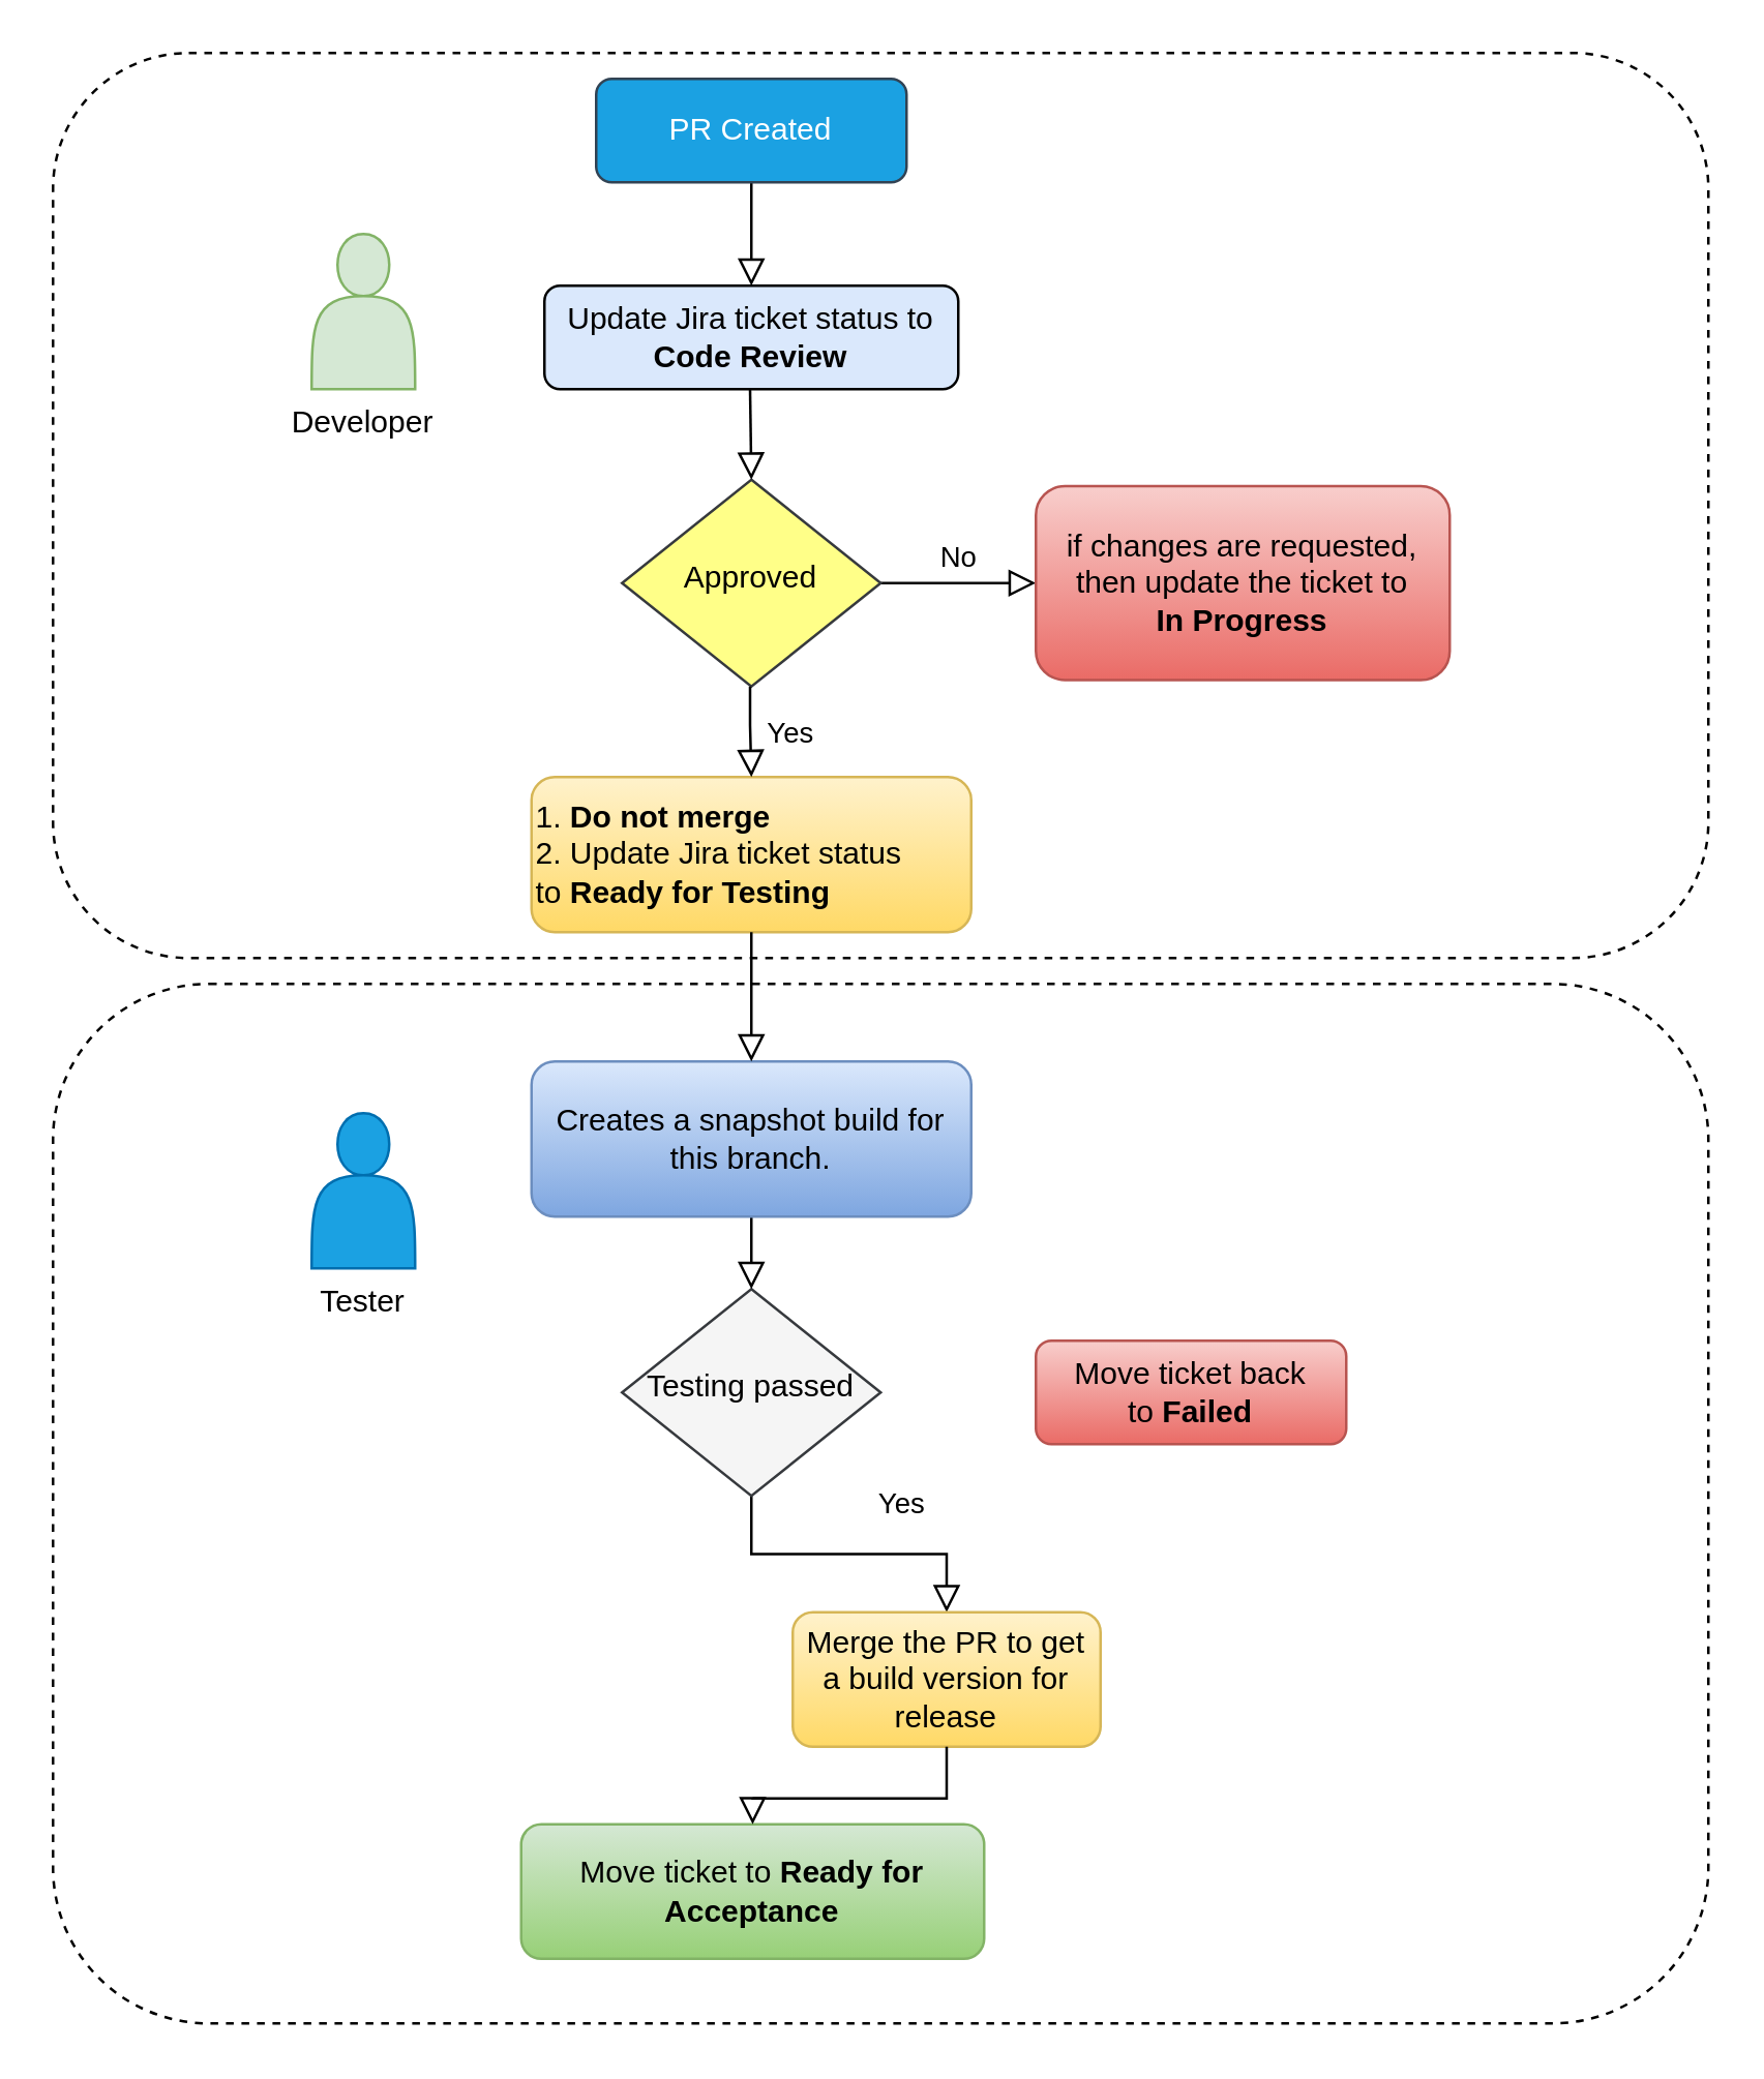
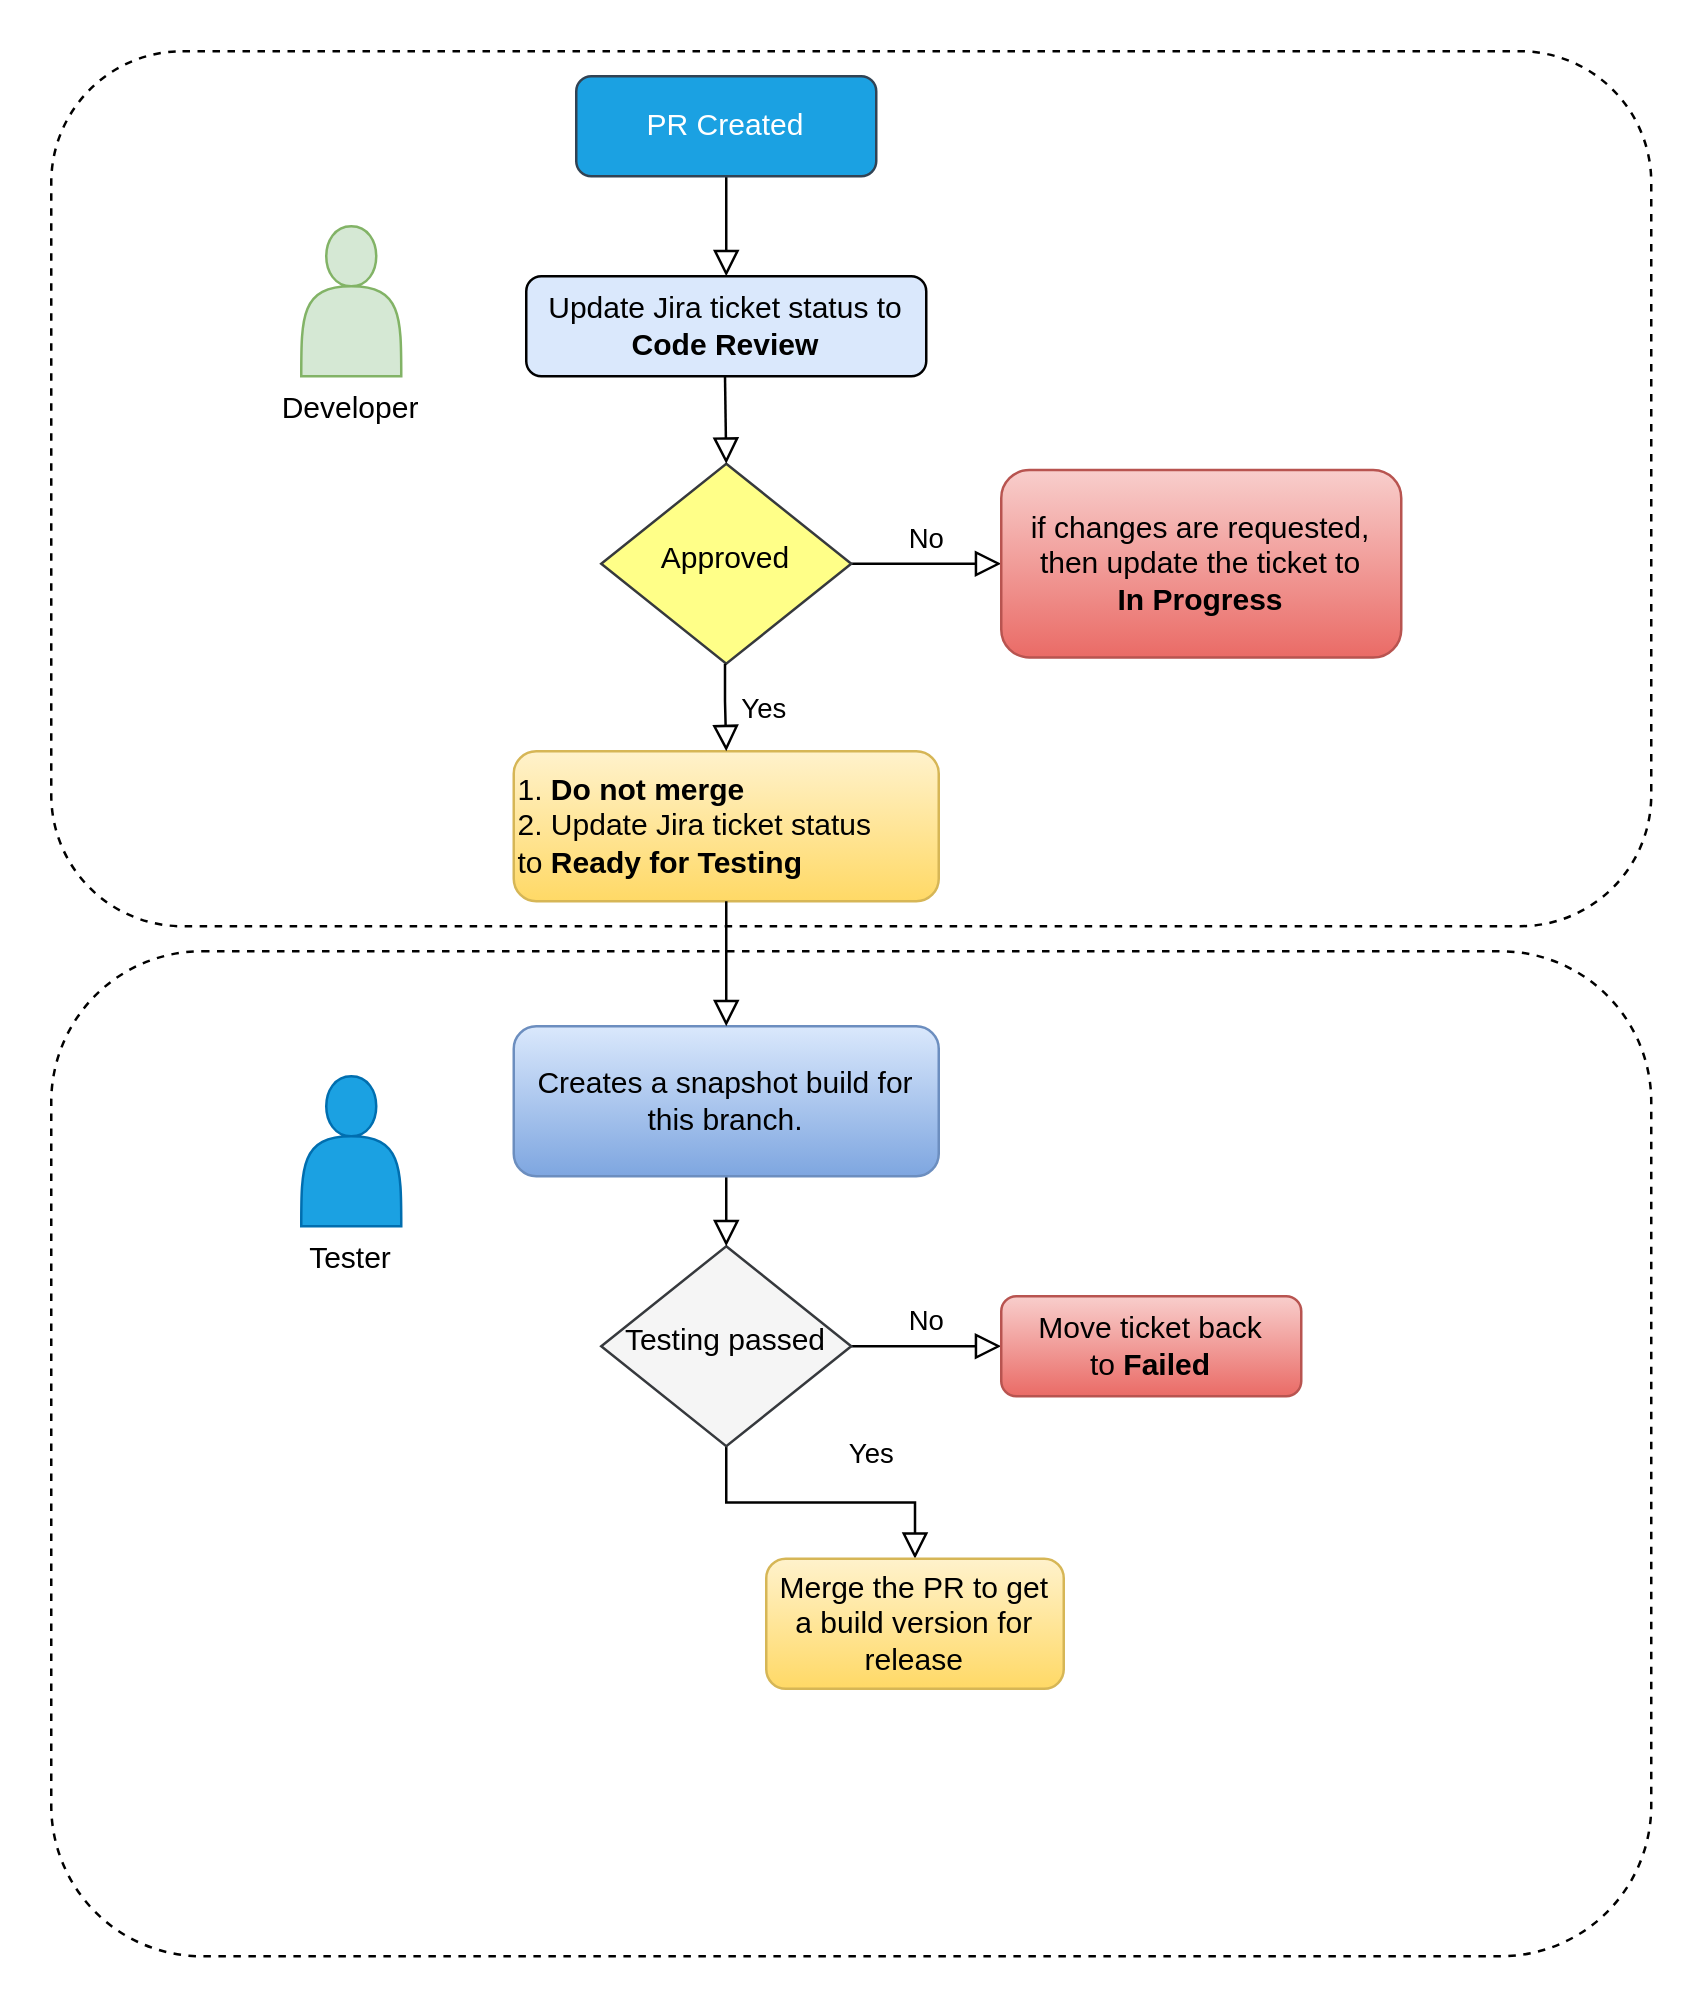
  <mxCell id="0" />
  <mxCell id="1" parent="0" />
  <mxCell id="2" value="" style="rounded=0;html=1;jettySize=auto;orthogonalLoop=1;fontSize=11;endArrow=block;endFill=0;endSize=8;strokeWidth=1;shadow=0;labelBackgroundColor=none;edgeStyle=orthogonalEdgeStyle;entryX=0.5;entryY=0;entryDx=0;entryDy=0;" parent="1" source="3" target="21" edge="1"><mxGeometry relative="1" as="geometry"><mxPoint x="290" y="110" as="targetPoint" /></mxGeometry></mxCell>
  <mxCell id="3" value="PR Created" style="rounded=1;whiteSpace=wrap;html=1;fontSize=12;glass=0;strokeWidth=1;shadow=0;fillColor=#1ba1e2;strokeColor=#314354;fontColor=#ffffff;" parent="1" vertex="1"><mxGeometry x="230" y="30" width="120" height="40" as="geometry" /></mxCell>
  <mxCell id="4" value="No" style="edgeStyle=orthogonalEdgeStyle;rounded=0;html=1;jettySize=auto;orthogonalLoop=1;fontSize=11;endArrow=block;endFill=0;endSize=8;strokeWidth=1;shadow=0;labelBackgroundColor=none;" parent="1" source="5" target="6" edge="1"><mxGeometry y="10" relative="1" as="geometry"><mxPoint as="offset" /></mxGeometry></mxCell>
  <mxCell id="5" value="Approved" style="rhombus;whiteSpace=wrap;html=1;shadow=0;fontFamily=Helvetica;fontSize=12;align=center;strokeWidth=1;spacing=6;spacingTop=-4;fillColor=#ffff88;strokeColor=#36393d;" parent="1" vertex="1"><mxGeometry x="240" y="185" width="100" height="80" as="geometry" /></mxCell>
  <mxCell id="6" value="if changes are requested, then update the ticket to &lt;br&gt;&lt;b&gt;In Progress&lt;/b&gt;&lt;br&gt;" style="rounded=1;whiteSpace=wrap;html=1;fontSize=12;glass=0;strokeWidth=1;shadow=0;gradientColor=#ea6b66;fillColor=#f8cecc;strokeColor=#b85450;" parent="1" vertex="1"><mxGeometry x="400" y="187.5" width="160" height="75" as="geometry" /></mxCell>
  <mxCell id="7" value="Yes" style="rounded=0;html=1;jettySize=auto;orthogonalLoop=1;fontSize=11;endArrow=block;endFill=0;endSize=8;strokeWidth=1;shadow=0;labelBackgroundColor=none;edgeStyle=orthogonalEdgeStyle;spacing=0;" parent="1" source="9" target="10" edge="1"><mxGeometry x="0.333" y="20" relative="1" as="geometry"><mxPoint as="offset" /></mxGeometry></mxCell>
+ <mxCell id="8" value="No" style="edgeStyle=orthogonalEdgeStyle;rounded=0;html=1;jettySize=auto;orthogonalLoop=1;fontSize=11;endArrow=block;endFill=0;endSize=8;strokeWidth=1;shadow=0;labelBackgroundColor=none;" parent="1" source="9" target="11" edge="1"><mxGeometry y="10" relative="1" as="geometry"><mxPoint as="offset" /></mxGeometry></mxCell>
  <mxCell id="9" value="Testing passed" style="rhombus;whiteSpace=wrap;html=1;shadow=0;fontFamily=Helvetica;fontSize=12;align=center;strokeWidth=1;spacing=6;spacingTop=-4;fillColor=#f5f5f5;strokeColor=#36393d;" parent="1" vertex="1"><mxGeometry x="240" y="498" width="100" height="80" as="geometry" /></mxCell>
  <mxCell id="10" value="Merge the PR to get a build version for release" style="rounded=1;whiteSpace=wrap;html=1;fontSize=12;glass=0;strokeWidth=1;shadow=0;fillColor=#fff2cc;strokeColor=#d6b656;gradientColor=#ffd966;" parent="1" vertex="1"><mxGeometry x="306" y="623" width="119" height="52" as="geometry" /></mxCell>
  <mxCell id="11" value="Move ticket back to&amp;nbsp;&lt;b&gt;Failed&lt;/b&gt;" style="rounded=1;whiteSpace=wrap;html=1;fontSize=12;glass=0;strokeWidth=1;shadow=0;gradientColor=#ea6b66;fillColor=#f8cecc;strokeColor=#b85450;" parent="1" vertex="1"><mxGeometry x="400" y="518" width="120" height="40" as="geometry" /></mxCell>
  <mxCell id="12" value="1. &lt;b&gt;Do not merge&lt;/b&gt;&lt;br&gt;2. Update Jira ticket status to&amp;nbsp;&lt;b&gt;Ready for Testing&lt;/b&gt;" style="rounded=1;whiteSpace=wrap;html=1;fontSize=12;glass=0;strokeWidth=1;shadow=0;align=left;fillColor=#fff2cc;strokeColor=#d6b656;gradientColor=#ffd966;" parent="1" vertex="1"><mxGeometry x="205" y="300" width="170" height="60" as="geometry" /></mxCell>
  <mxCell id="13" value="" style="rounded=0;html=1;jettySize=auto;orthogonalLoop=1;fontSize=11;endArrow=block;endFill=0;endSize=8;strokeWidth=1;shadow=0;labelBackgroundColor=none;edgeStyle=orthogonalEdgeStyle;exitX=0.5;exitY=1;exitDx=0;exitDy=0;" parent="1" source="17" edge="1"><mxGeometry y="20" relative="1" as="geometry"><mxPoint as="offset" /><mxPoint x="300" y="260" as="sourcePoint" /><mxPoint x="290" y="440" as="targetPoint" /></mxGeometry></mxCell>
  <mxCell id="14" value="&lt;br&gt;&lt;br&gt;&lt;br&gt;&lt;br&gt;&lt;br&gt;&lt;br&gt;Developer" style="shape=actor;whiteSpace=wrap;html=1;fillColor=#d5e8d4;strokeColor=#82b366;" parent="1" vertex="1"><mxGeometry x="120" y="90" width="40" height="60" as="geometry" /></mxCell>
  <mxCell id="15" value="&lt;br&gt;&lt;br&gt;&lt;br&gt;&lt;br&gt;&lt;br&gt;&lt;br&gt;Tester" style="shape=actor;whiteSpace=wrap;html=1;fillColor=#1ba1e2;strokeColor=#006EAF;" parent="1" vertex="1"><mxGeometry x="120" y="430" width="40" height="60" as="geometry" /></mxCell>
  <mxCell id="16" value="" style="rounded=0;html=1;jettySize=auto;orthogonalLoop=1;fontSize=11;endArrow=block;endFill=0;endSize=8;strokeWidth=1;shadow=0;labelBackgroundColor=none;edgeStyle=orthogonalEdgeStyle;exitX=0.5;exitY=1;exitDx=0;exitDy=0;entryX=0.5;entryY=0;entryDx=0;entryDy=0;" parent="1" source="17" target="9" edge="1"><mxGeometry y="20" relative="1" as="geometry"><mxPoint as="offset" /><mxPoint x="289.5" y="500" as="sourcePoint" /><mxPoint x="290" y="520" as="targetPoint" /></mxGeometry></mxCell>
  <mxCell id="17" value="Creates a snapshot build for this branch." style="rounded=1;whiteSpace=wrap;html=1;fontSize=12;glass=0;strokeWidth=1;shadow=0;align=center;gradientColor=#7ea6e0;fillColor=#dae8fc;strokeColor=#6c8ebf;" parent="1" vertex="1"><mxGeometry x="205" y="410" width="170" height="60" as="geometry" /></mxCell>
  <mxCell id="18" value="" style="rounded=0;html=1;jettySize=auto;orthogonalLoop=1;fontSize=11;endArrow=block;endFill=0;endSize=8;strokeWidth=1;shadow=0;labelBackgroundColor=none;edgeStyle=orthogonalEdgeStyle;exitX=0.5;exitY=1;exitDx=0;exitDy=0;" parent="1" source="12" target="17" edge="1"><mxGeometry y="20" relative="1" as="geometry"><mxPoint as="offset" /><mxPoint x="290" y="360" as="sourcePoint" /><mxPoint x="290" y="440" as="targetPoint" /></mxGeometry></mxCell>
  <mxCell id="19" value="" style="rounded=1;whiteSpace=wrap;html=1;fontColor=#000000;align=center;fillColor=none;dashed=1;container=0;dropTarget=1;pointerEvents=0;" parent="1" vertex="1"><mxGeometry x="20" y="380" width="640" height="402" as="geometry" /></mxCell>
  <mxCell id="20" value="" style="rounded=1;whiteSpace=wrap;html=1;fontColor=#000000;align=center;fillColor=none;dashed=1;pointerEvents=0;" parent="1" vertex="1"><mxGeometry x="20" y="20" width="640" height="350" as="geometry" /></mxCell>
  <mxCell id="21" value="Update Jira ticket status to&lt;br&gt;&lt;b&gt;Code Review&lt;/b&gt;" style="rounded=1;whiteSpace=wrap;html=1;fontSize=12;glass=0;strokeWidth=1;shadow=0;fillColor=#dae8fc;" parent="1" vertex="1"><mxGeometry x="210" y="110" width="160" height="40" as="geometry" /></mxCell>
  <mxCell id="22" value="" style="rounded=0;html=1;jettySize=auto;orthogonalLoop=1;fontSize=11;endArrow=block;endFill=0;endSize=8;strokeWidth=1;shadow=0;labelBackgroundColor=none;edgeStyle=orthogonalEdgeStyle;entryX=0.5;entryY=0;entryDx=0;entryDy=0;" parent="1" target="5" edge="1"><mxGeometry relative="1" as="geometry"><mxPoint x="289.5" y="150" as="sourcePoint" /><mxPoint x="290" y="180" as="targetPoint" /></mxGeometry></mxCell>
  <mxCell id="23" value="Yes" style="rounded=0;html=1;jettySize=auto;orthogonalLoop=1;fontSize=11;endArrow=block;endFill=0;endSize=8;strokeWidth=1;shadow=0;labelBackgroundColor=none;edgeStyle=orthogonalEdgeStyle;spacingLeft=30;" parent="1" edge="1"><mxGeometry relative="1" as="geometry"><mxPoint x="289.5" y="265" as="sourcePoint" /><mxPoint x="290" y="300" as="targetPoint" /><Array as="points"><mxPoint x="290" y="280" /><mxPoint x="290" y="280" /></Array></mxGeometry></mxCell>
- <mxCell id="24" value="Move ticket to &lt;b&gt;Ready for Acceptance&lt;/b&gt;" style="rounded=1;whiteSpace=wrap;html=1;fontSize=12;glass=0;strokeWidth=1;shadow=0;fillColor=#d5e8d4;strokeColor=#82b366;gradientColor=#97d077;" parent="1" vertex="1"><mxGeometry x="201" y="705" width="179" height="52" as="geometry" /></mxCell>
- <mxCell id="25" value="" style="rounded=0;html=1;jettySize=auto;orthogonalLoop=1;fontSize=11;endArrow=block;endFill=0;endSize=8;strokeWidth=1;shadow=0;labelBackgroundColor=none;edgeStyle=orthogonalEdgeStyle;entryX=0.5;entryY=0;entryDx=0;entryDy=0;exitX=0.5;exitY=1;exitDx=0;exitDy=0;" parent="1" source="10" target="24" edge="1"><mxGeometry relative="1" as="geometry"><mxPoint x="290" y="686" as="sourcePoint" /><mxPoint x="290.5" y="721" as="targetPoint" /></mxGeometry></mxCell>
